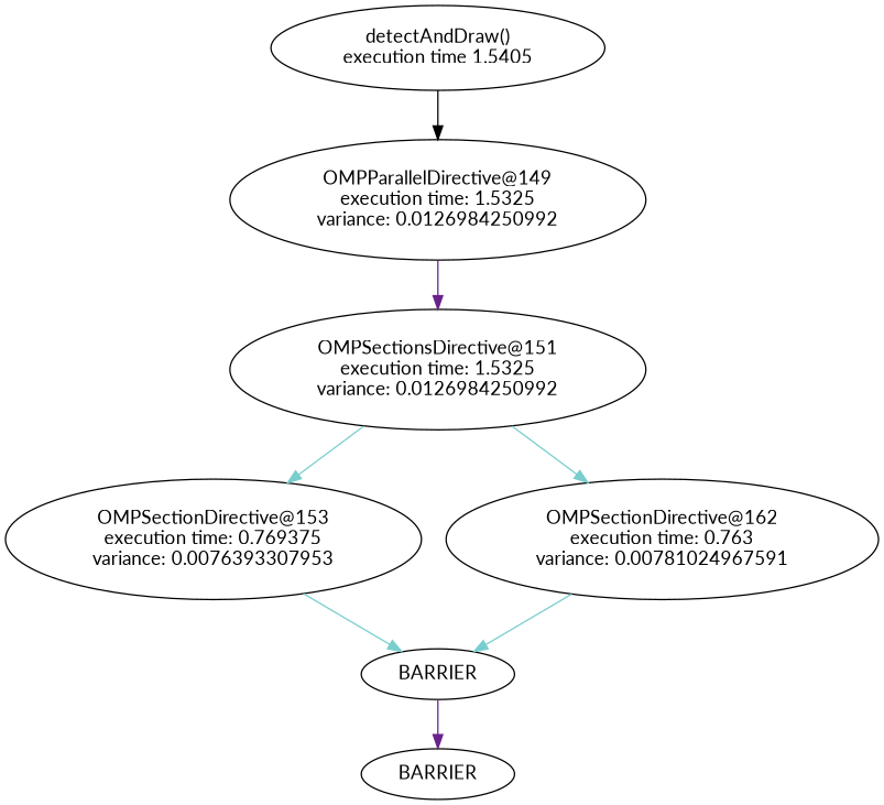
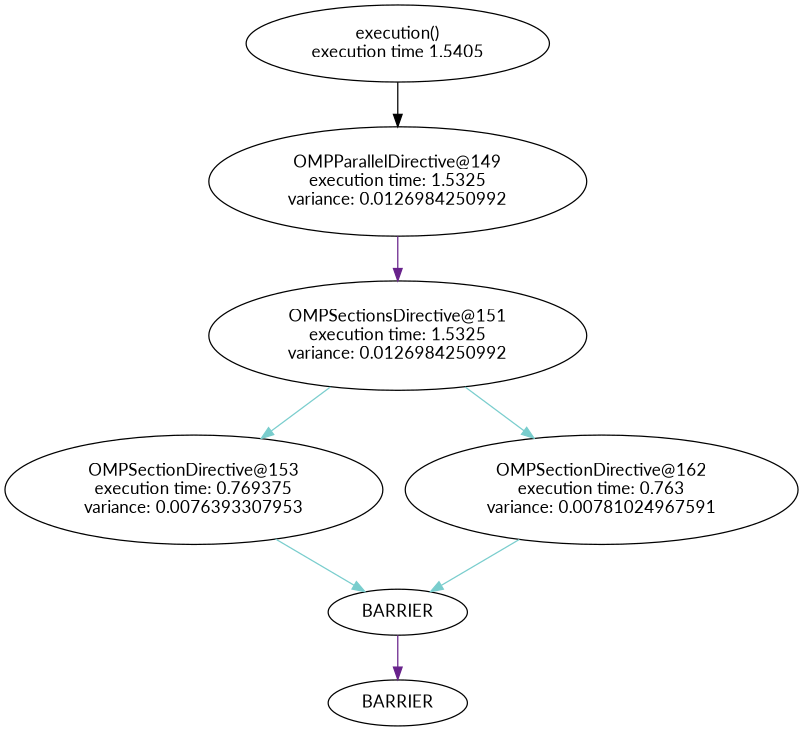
  digraph {
    fontname=Lato
    node [root=123 fontname=Lato]
    edge [fontname=Lato color=darkslategray3]
-   n1 [height=0.86111 label="detectAndDraw()\nexecution time 1.5405" width=3.3889]
+   n1 [height=0.86111 label="execution()\nexecution time 1.5405" width=3.3889]
    n2 [height=1.2222 label="OMPParallelDirective@149\nexecution time: 1.5325\nvariance: 0.0126984250992" width=4.2222]
    n3 [height=1.2222 label="OMPSectionsDirective@151\nexecution time: 1.5325\nvariance: 0.0126984250992" width=4.2222]
    n4 [height=1.2222 label="OMPSectionDirective@153\nexecution time: 0.769375\nvariance: 0.0076393307953" width=4.2222]
    n5 [height=1.2222 label="OMPSectionDirective@162\nexecution time: 0.763\nvariance: 0.00781024967591" width=4.3889]
    n6 [height=0.51389 label=BARRIER width=1.5556]
    n7 [height=0.51389 label=BARRIER width=1.5556]
    n1 -> n2 [color=""]
    n2 -> n3 [color=darkorchid4]
    n3 -> n4
    n3 -> n5
    n4 -> n6
    n5 -> n6
    n6 -> n7 [color=darkorchid4]
  }
